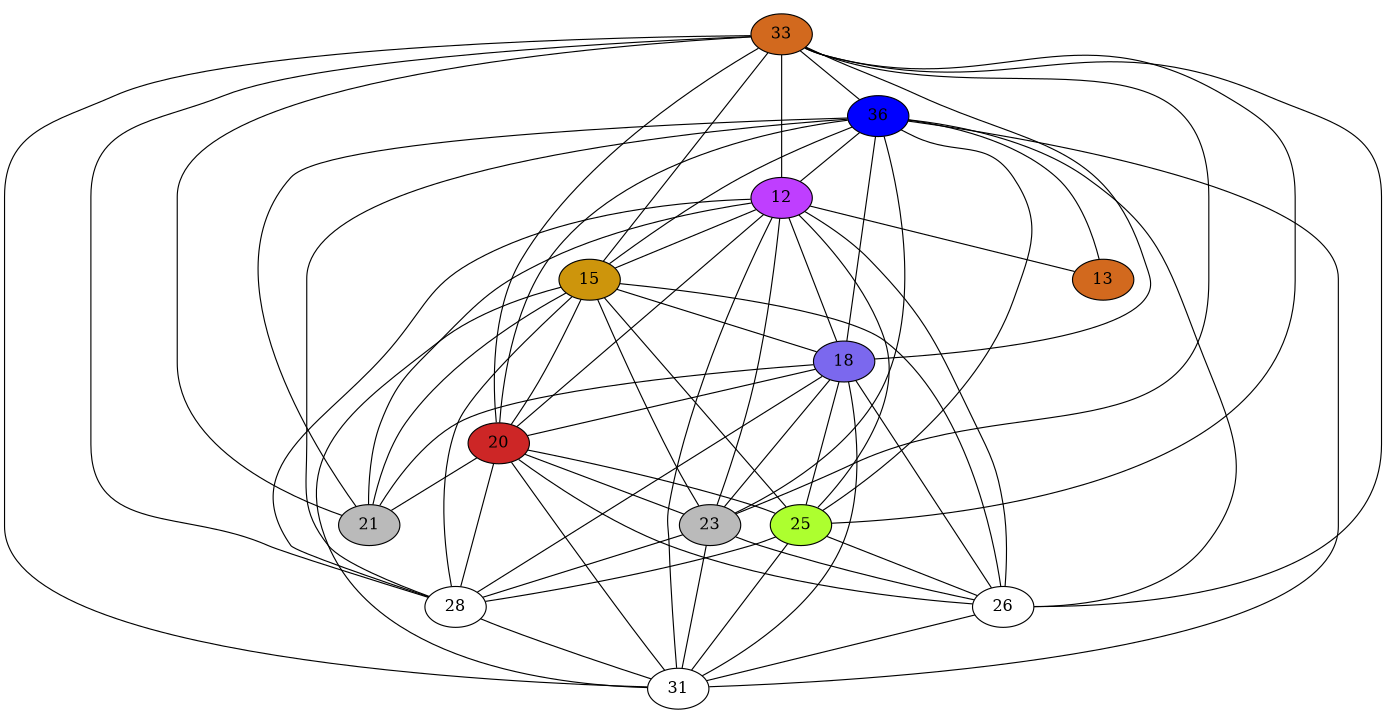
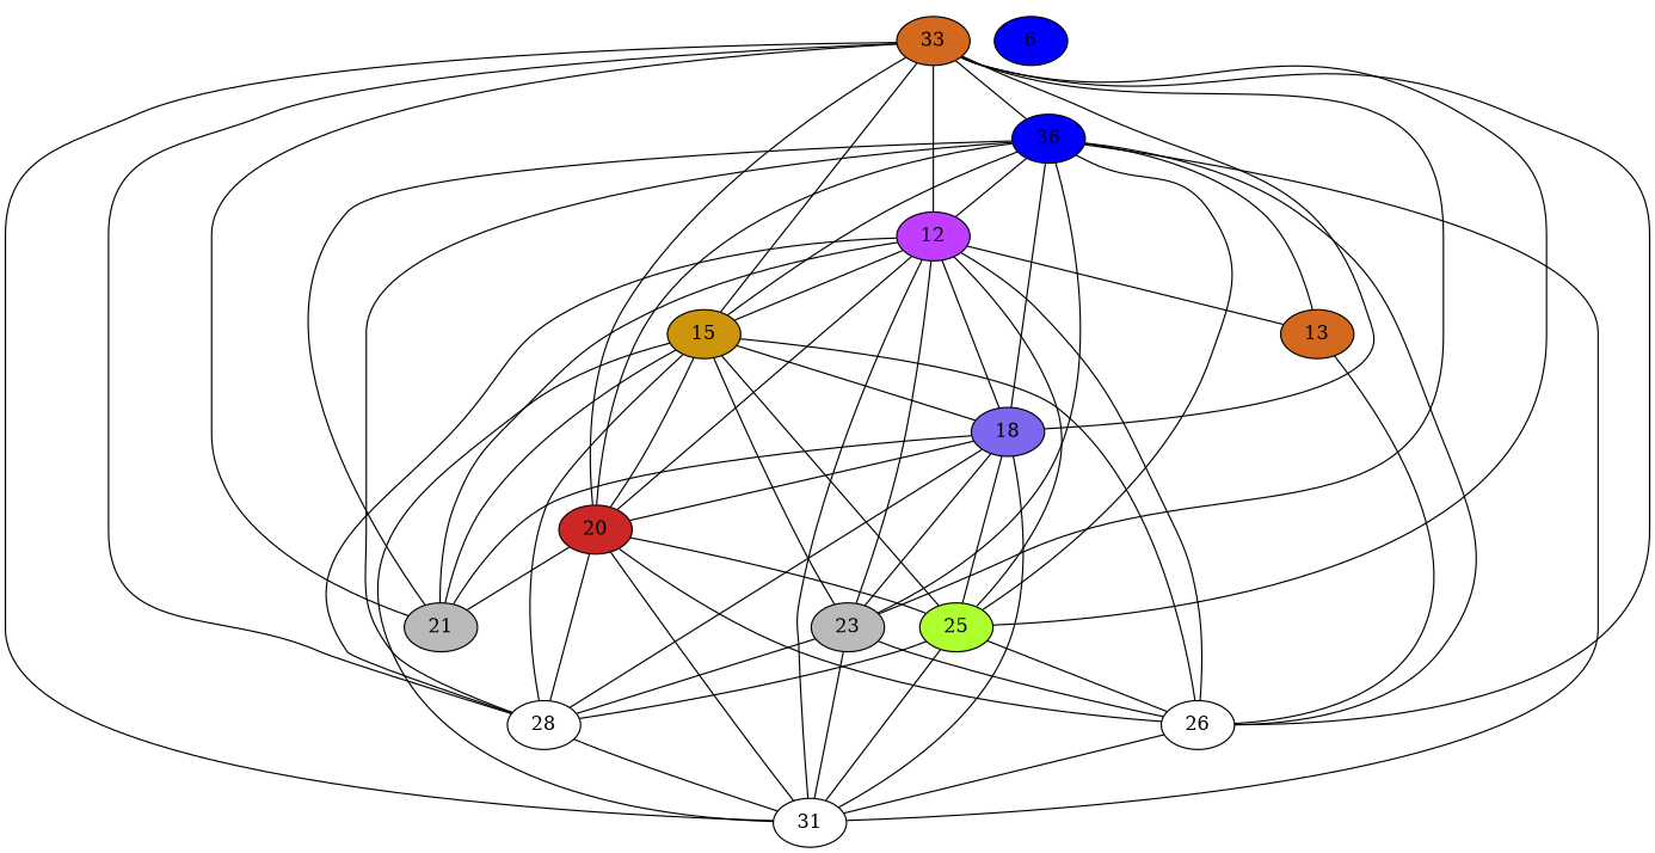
  strict graph {
    node [fillcolor=white style=filled]
    n1 [fillcolor=chocolate label=33]
    n2 [fillcolor=mediumslateblue label=18]
    n3 [fillcolor=firebrick3 label=20]
    n4 [fillcolor=blue1 label=36]
    n5 [fillcolor=gray73 label=21]
    n6 [fillcolor=gray73 label=23]
    n7 [fillcolor=greenyellow label=25]
    n8 [label=26]
    n9 [label=28]
    n10 [fillcolor=darkorchid1 label=12]
    n11 [label=31]
    n12 [fillcolor=darkgoldenrod3 label=15]
    n13 [fillcolor=chocolate label=13]
+   n14 [fillcolor=blue1 label=6]
    n1 -- n2
    n1 -- n3
    n1 -- n4
    n1 -- n5
    n1 -- n6
    n1 -- n7
    n1 -- n8
    n1 -- n9
    n1 -- n10
    n1 -- n11
    n1 -- n12
    n2 -- n3
    n2 -- n5
    n2 -- n6
    n2 -- n7
-   n2 -- n8
+   n13 -- n8
    n2 -- n9
    n2 -- n11
    n3 -- n5
-   n3 -- n6
    n3 -- n7
    n3 -- n8
    n3 -- n9
    n3 -- n11
    n4 -- n2
    n4 -- n3
    n4 -- n5
    n4 -- n6
    n4 -- n7
    n4 -- n8
    n4 -- n9
    n4 -- n10
    n4 -- n11
    n4 -- n12
    n4 -- n13
    n6 -- n8
    n6 -- n9
    n6 -- n11
    n7 -- n8
    n7 -- n9
    n7 -- n11
    n8 -- n11
    n9 -- n11
    n10 -- n2
    n10 -- n3
    n10 -- n5
    n10 -- n6
    n10 -- n7
    n10 -- n8
    n10 -- n9
    n10 -- n11
    n10 -- n12
    n10 -- n13
    n12 -- n2
    n12 -- n3
    n12 -- n5
    n12 -- n6
    n12 -- n7
    n12 -- n8
    n12 -- n9
    n12 -- n11
  }
